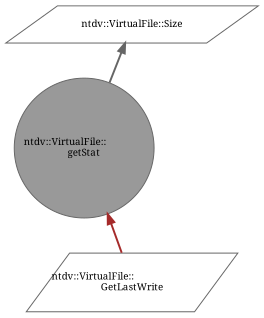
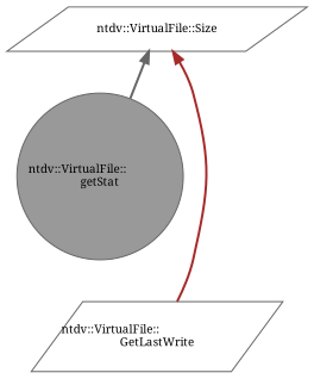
  digraph {
    fontname="Noto Serif"
    rankdir=TB
    node [color=grey40 fillcolor=white fontname="Noto Serif" fontsize=10 shape=parallelogram style=filled]
    edge [dir=back fontname="Noto Serif" fontsize=10 labelfontname=Helvetica labelfontsize=10 style=bold]
    n1 [color=gray40 fillcolor=grey60 fontcolor=black height=0.2 label="ntdv::VirtualFile::\lgetStat" shape=circle width=0.4]
    n2 [height=0.2 label="ntdv::VirtualFile::\lGetLastWrite" width=0.4]
    n3 [height=0.2 label="ntdv::VirtualFile::Size" width=0.4]
-   n1 -> n2 [color=brown]
+   n3 -> n2 [color=brown]
    n3 -> n1 [color=gray40]
  }
